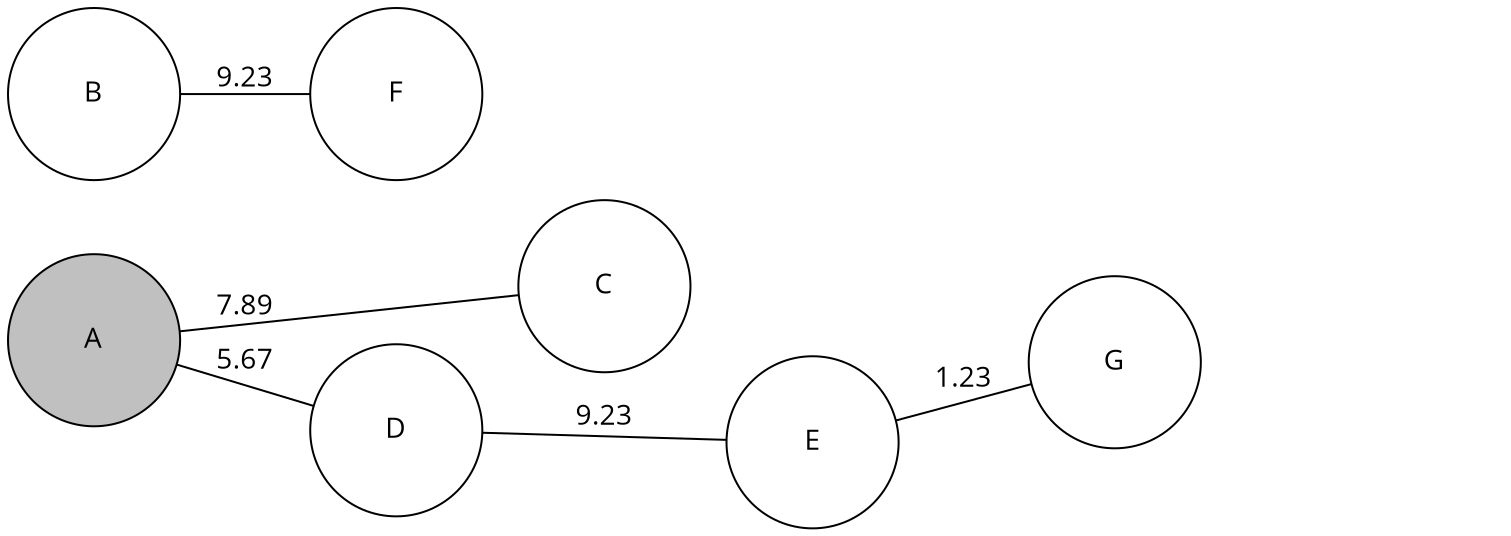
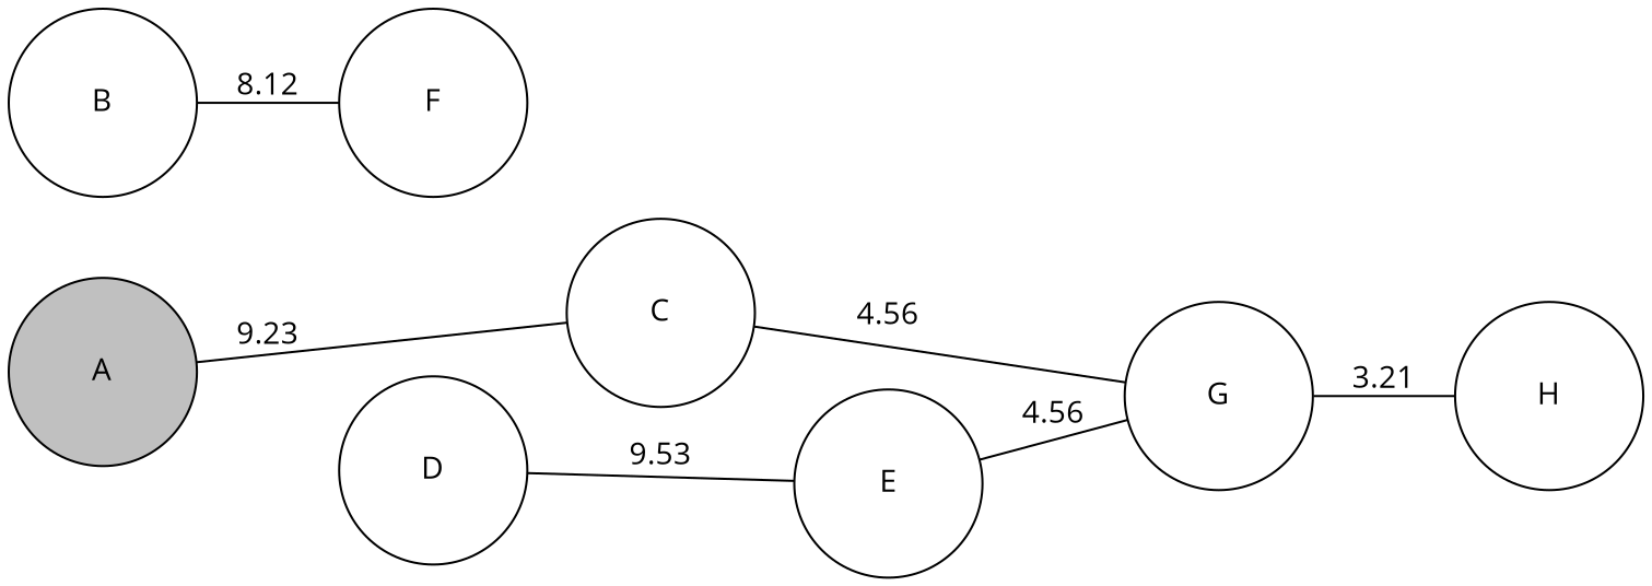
  graph {
    fontname="Open Sans"
    rankdir=LR
    node [distance=None fillcolor=WHITE fontname="Open Sans" style=filled]
    edge [fontname="Open Sans"]
    A [distance=0 fillcolor=gray height=1.2 width=1.2]
    C [height=1.2 width=1.2]
    D [height=1.2 width=1.2]
    B [height=1.2 width=1.2]
    F [height=1.2 width=1.2]
    G [height=1.2 width=1.2]
    E [height=1.2 width=1.2]
-   A -- C [label=7.89]
-   A -- D [label=5.67]
-   D -- E [label=9.23]
-   B -- F [label=9.23]
-   E -- G [label=1.23]
+   H [height=1.2 width=1.2]
+   A -- C [label=9.23]
+   C -- G [label=4.56]
+   D -- E [label=9.53]
+   B -- F [label=8.12]
+   G -- H [label=3.21]
+   E -- G [label=4.56]
  }
